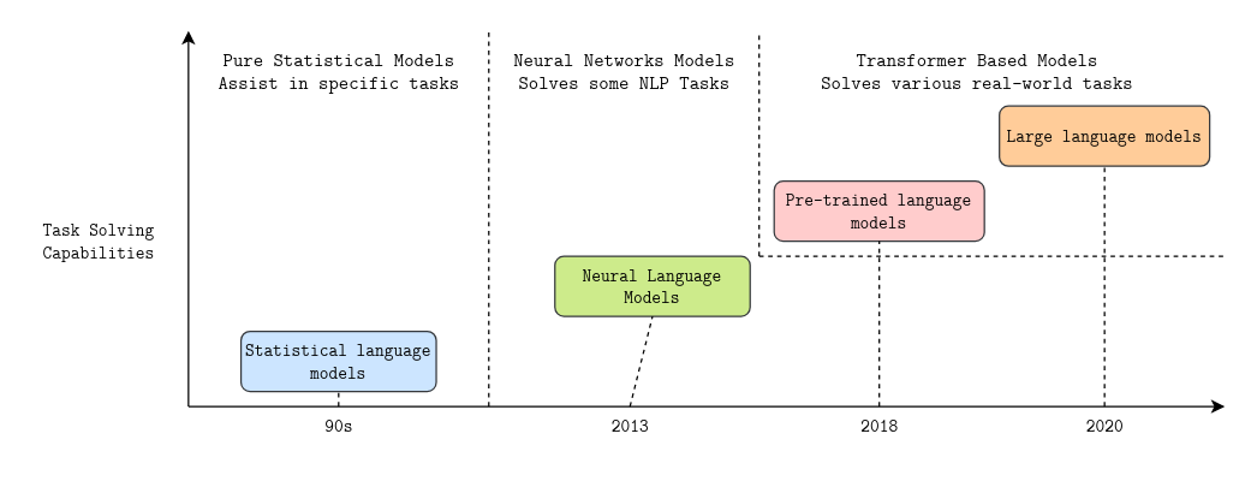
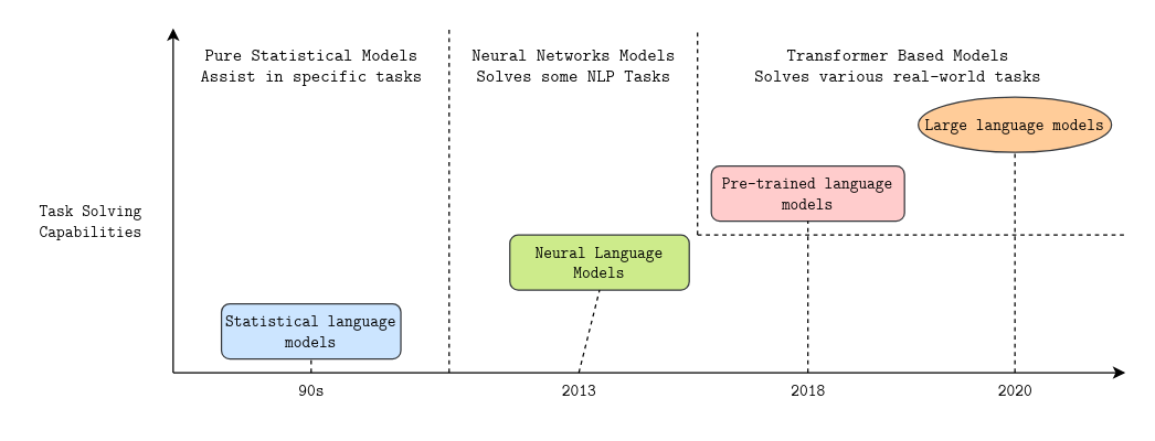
  <mxCell id="0" />
  <mxCell id="1" parent="0" />
  <mxCell id="2" value="" style="endArrow=classic;html=1;rounded=0;fontFamily=LM Mono 12;" parent="1" edge="1"><mxGeometry width="50" height="50" relative="1" as="geometry"><mxPoint x="125" y="270" as="sourcePoint" /><mxPoint x="125" y="20" as="targetPoint" /></mxGeometry></mxCell>
  <mxCell id="3" value="" style="endArrow=classic;html=1;rounded=0;fontFamily=LM Mono 12;fontSize=14;" parent="1" edge="1"><mxGeometry width="50" height="50" relative="1" as="geometry"><mxPoint x="125" y="270" as="sourcePoint" /><mxPoint x="815" y="270" as="targetPoint" /></mxGeometry></mxCell>
  <mxCell id="4" value="Task Solving&lt;br style=&quot;font-size: 12px;&quot;&gt;Capabilities" style="text;html=1;align=center;verticalAlign=middle;resizable=0;points=[];autosize=1;strokeColor=none;fillColor=none;fontSize=12;fontFamily=LM Mono 12;" parent="1" vertex="1"><mxGeometry x="20" y="140" width="90" height="40" as="geometry" /></mxCell>
  <mxCell id="5" value="Statistical language models" style="rounded=1;whiteSpace=wrap;html=1;fillColor=#cce5ff;strokeColor=#36393d;fontFamily=LM Mono 12;fontSize=12;" parent="1" vertex="1"><mxGeometry x="160" y="220" width="130" height="40" as="geometry" /></mxCell>
  <mxCell id="6" value="Neural Language Models" style="rounded=1;whiteSpace=wrap;html=1;fillColor=#cdeb8b;strokeColor=#36393d;fontFamily=LM Mono 12;fontSize=12;" parent="1" vertex="1"><mxGeometry x="369" y="170" width="130" height="40" as="geometry" /></mxCell>
  <mxCell id="7" value="Pre-trained language models" style="rounded=1;whiteSpace=wrap;html=1;fillColor=#ffcccc;strokeColor=#36393d;fontFamily=LM Mono 12;fontSize=12;" parent="1" vertex="1"><mxGeometry x="515" y="120" width="140" height="40" as="geometry" /></mxCell>
- <mxCell id="8" value="Large language models" style="rounded=1;whiteSpace=wrap;html=1;fillColor=#ffcc99;strokeColor=#36393d;fontFamily=LM Mono 12;fontSize=12;" parent="1" vertex="1"><mxGeometry x="665" y="70" width="140" height="40" as="geometry" /></mxCell>
+ <mxCell id="8" value="Large language models" style="ellipse;whiteSpace=wrap;html=1;fillColor=#ffcc99;strokeColor=#36393d;fontFamily=LM Mono 12;fontSize=12;" parent="1" vertex="1"><mxGeometry x="665" y="70" width="140" height="40" as="geometry" /></mxCell>
  <mxCell id="9" value="" style="endArrow=none;dashed=1;html=1;rounded=0;fontFamily=LM Mono 12;" parent="1" edge="1"><mxGeometry width="50" height="50" relative="1" as="geometry"><mxPoint x="505" y="170" as="sourcePoint" /><mxPoint x="505" y="20" as="targetPoint" /></mxGeometry></mxCell>
  <mxCell id="10" value="" style="endArrow=none;dashed=1;html=1;rounded=0;fontFamily=LM Mono 12;" parent="1" edge="1"><mxGeometry width="50" height="50" relative="1" as="geometry"><mxPoint x="325" y="270" as="sourcePoint" /><mxPoint x="325" y="20" as="targetPoint" /></mxGeometry></mxCell>
  <mxCell id="11" value="" style="endArrow=none;dashed=1;html=1;rounded=0;fontFamily=LM Mono 12;fontSize=12;" parent="1" edge="1"><mxGeometry width="50" height="50" relative="1" as="geometry"><mxPoint x="505" y="170" as="sourcePoint" /><mxPoint x="815" y="170" as="targetPoint" /></mxGeometry></mxCell>
  <mxCell id="12" value="Pure Statistical Models&lt;br style=&quot;font-size: 13px;&quot;&gt;&lt;font style=&quot;font-size: 13px;&quot;&gt;Assist in specific tasks&lt;/font&gt;" style="text;html=1;align=center;verticalAlign=bottom;resizable=0;points=[];autosize=1;strokeColor=none;fillColor=none;fontSize=13;fontFamily=LM Mono 12;" parent="1" vertex="1"><mxGeometry x="150" y="25" width="150" height="40" as="geometry" /></mxCell>
  <mxCell id="13" value="&lt;font style=&quot;font-size: 13px;&quot;&gt;Neural Networks Models&lt;br style=&quot;font-size: 13px;&quot;&gt;&lt;/font&gt;&lt;font style=&quot;font-size: 13px;&quot;&gt;Solves some NLP Tasks&lt;/font&gt;" style="text;html=1;align=center;verticalAlign=bottom;resizable=0;points=[];autosize=1;strokeColor=none;fillColor=none;fontSize=13;fontFamily=LM Mono 12;" parent="1" vertex="1"><mxGeometry x="330" y="25" width="170" height="40" as="geometry" /></mxCell>
  <mxCell id="14" value="&lt;font style=&quot;font-size: 13px;&quot;&gt;Transformer Based Models&lt;br style=&quot;font-size: 13px;&quot;&gt;&lt;/font&gt;&lt;font style=&quot;font-size: 13px;&quot;&gt;Solves various real-world tasks&lt;/font&gt;" style="text;html=1;align=center;verticalAlign=bottom;resizable=0;points=[];autosize=1;strokeColor=none;fillColor=none;fontSize=13;fontFamily=LM Mono 12;fontStyle=0" parent="1" vertex="1"><mxGeometry x="550" y="25" width="200" height="40" as="geometry" /></mxCell>
  <mxCell id="15" value="" style="endArrow=none;dashed=1;html=1;rounded=0;entryX=0.5;entryY=1;entryDx=0;entryDy=0;fontFamily=LM Mono 12;fontSize=12;" parent="1" target="5" edge="1"><mxGeometry width="50" height="50" relative="1" as="geometry"><mxPoint x="225" y="270" as="sourcePoint" /><mxPoint x="435" y="70" as="targetPoint" /></mxGeometry></mxCell>
  <mxCell id="16" value="90s" style="text;html=1;align=center;verticalAlign=middle;resizable=0;points=[];autosize=1;strokeColor=none;fillColor=none;fontFamily=LM Mono 12;fontSize=12;" parent="1" vertex="1"><mxGeometry x="205" y="268" width="40" height="30" as="geometry" /></mxCell>
  <mxCell id="17" value="" style="endArrow=none;dashed=1;html=1;rounded=0;entryX=0.5;entryY=1;entryDx=0;entryDy=0;fontFamily=LM Mono 12;" parent="1" target="6" edge="1"><mxGeometry width="50" height="50" relative="1" as="geometry"><mxPoint x="419" y="270" as="sourcePoint" /><mxPoint x="235" y="270" as="targetPoint" /></mxGeometry></mxCell>
  <mxCell id="18" value="2013" style="text;html=1;align=center;verticalAlign=middle;resizable=0;points=[];autosize=1;strokeColor=none;fillColor=none;fontFamily=LM Mono 12;fontSize=12;" parent="1" vertex="1"><mxGeometry x="394" y="268" width="50" height="30" as="geometry" /></mxCell>
  <mxCell id="19" value="2018" style="text;html=1;align=center;verticalAlign=middle;resizable=0;points=[];autosize=1;strokeColor=none;fillColor=none;fontFamily=LM Mono 12;fontSize=12;" parent="1" vertex="1"><mxGeometry x="560" y="268" width="50" height="30" as="geometry" /></mxCell>
  <mxCell id="20" value="" style="endArrow=none;dashed=1;html=1;rounded=0;entryX=0.5;entryY=1;entryDx=0;entryDy=0;fontFamily=LM Mono 12;" parent="1" edge="1"><mxGeometry width="50" height="50" relative="1" as="geometry"><mxPoint x="585" y="270" as="sourcePoint" /><mxPoint x="585" y="160" as="targetPoint" /></mxGeometry></mxCell>
  <mxCell id="21" value="2020" style="text;html=1;align=center;verticalAlign=middle;resizable=0;points=[];autosize=1;strokeColor=none;fillColor=none;fontFamily=LM Mono 12;fontSize=12;" parent="1" vertex="1"><mxGeometry x="710" y="268" width="50" height="30" as="geometry" /></mxCell>
  <mxCell id="22" value="" style="endArrow=none;dashed=1;html=1;rounded=0;entryX=0.5;entryY=1;entryDx=0;entryDy=0;fontFamily=LM Mono 12;" parent="1" target="8" edge="1"><mxGeometry width="50" height="50" relative="1" as="geometry"><mxPoint x="735" y="270" as="sourcePoint" /><mxPoint x="595" y="170" as="targetPoint" /></mxGeometry></mxCell>
